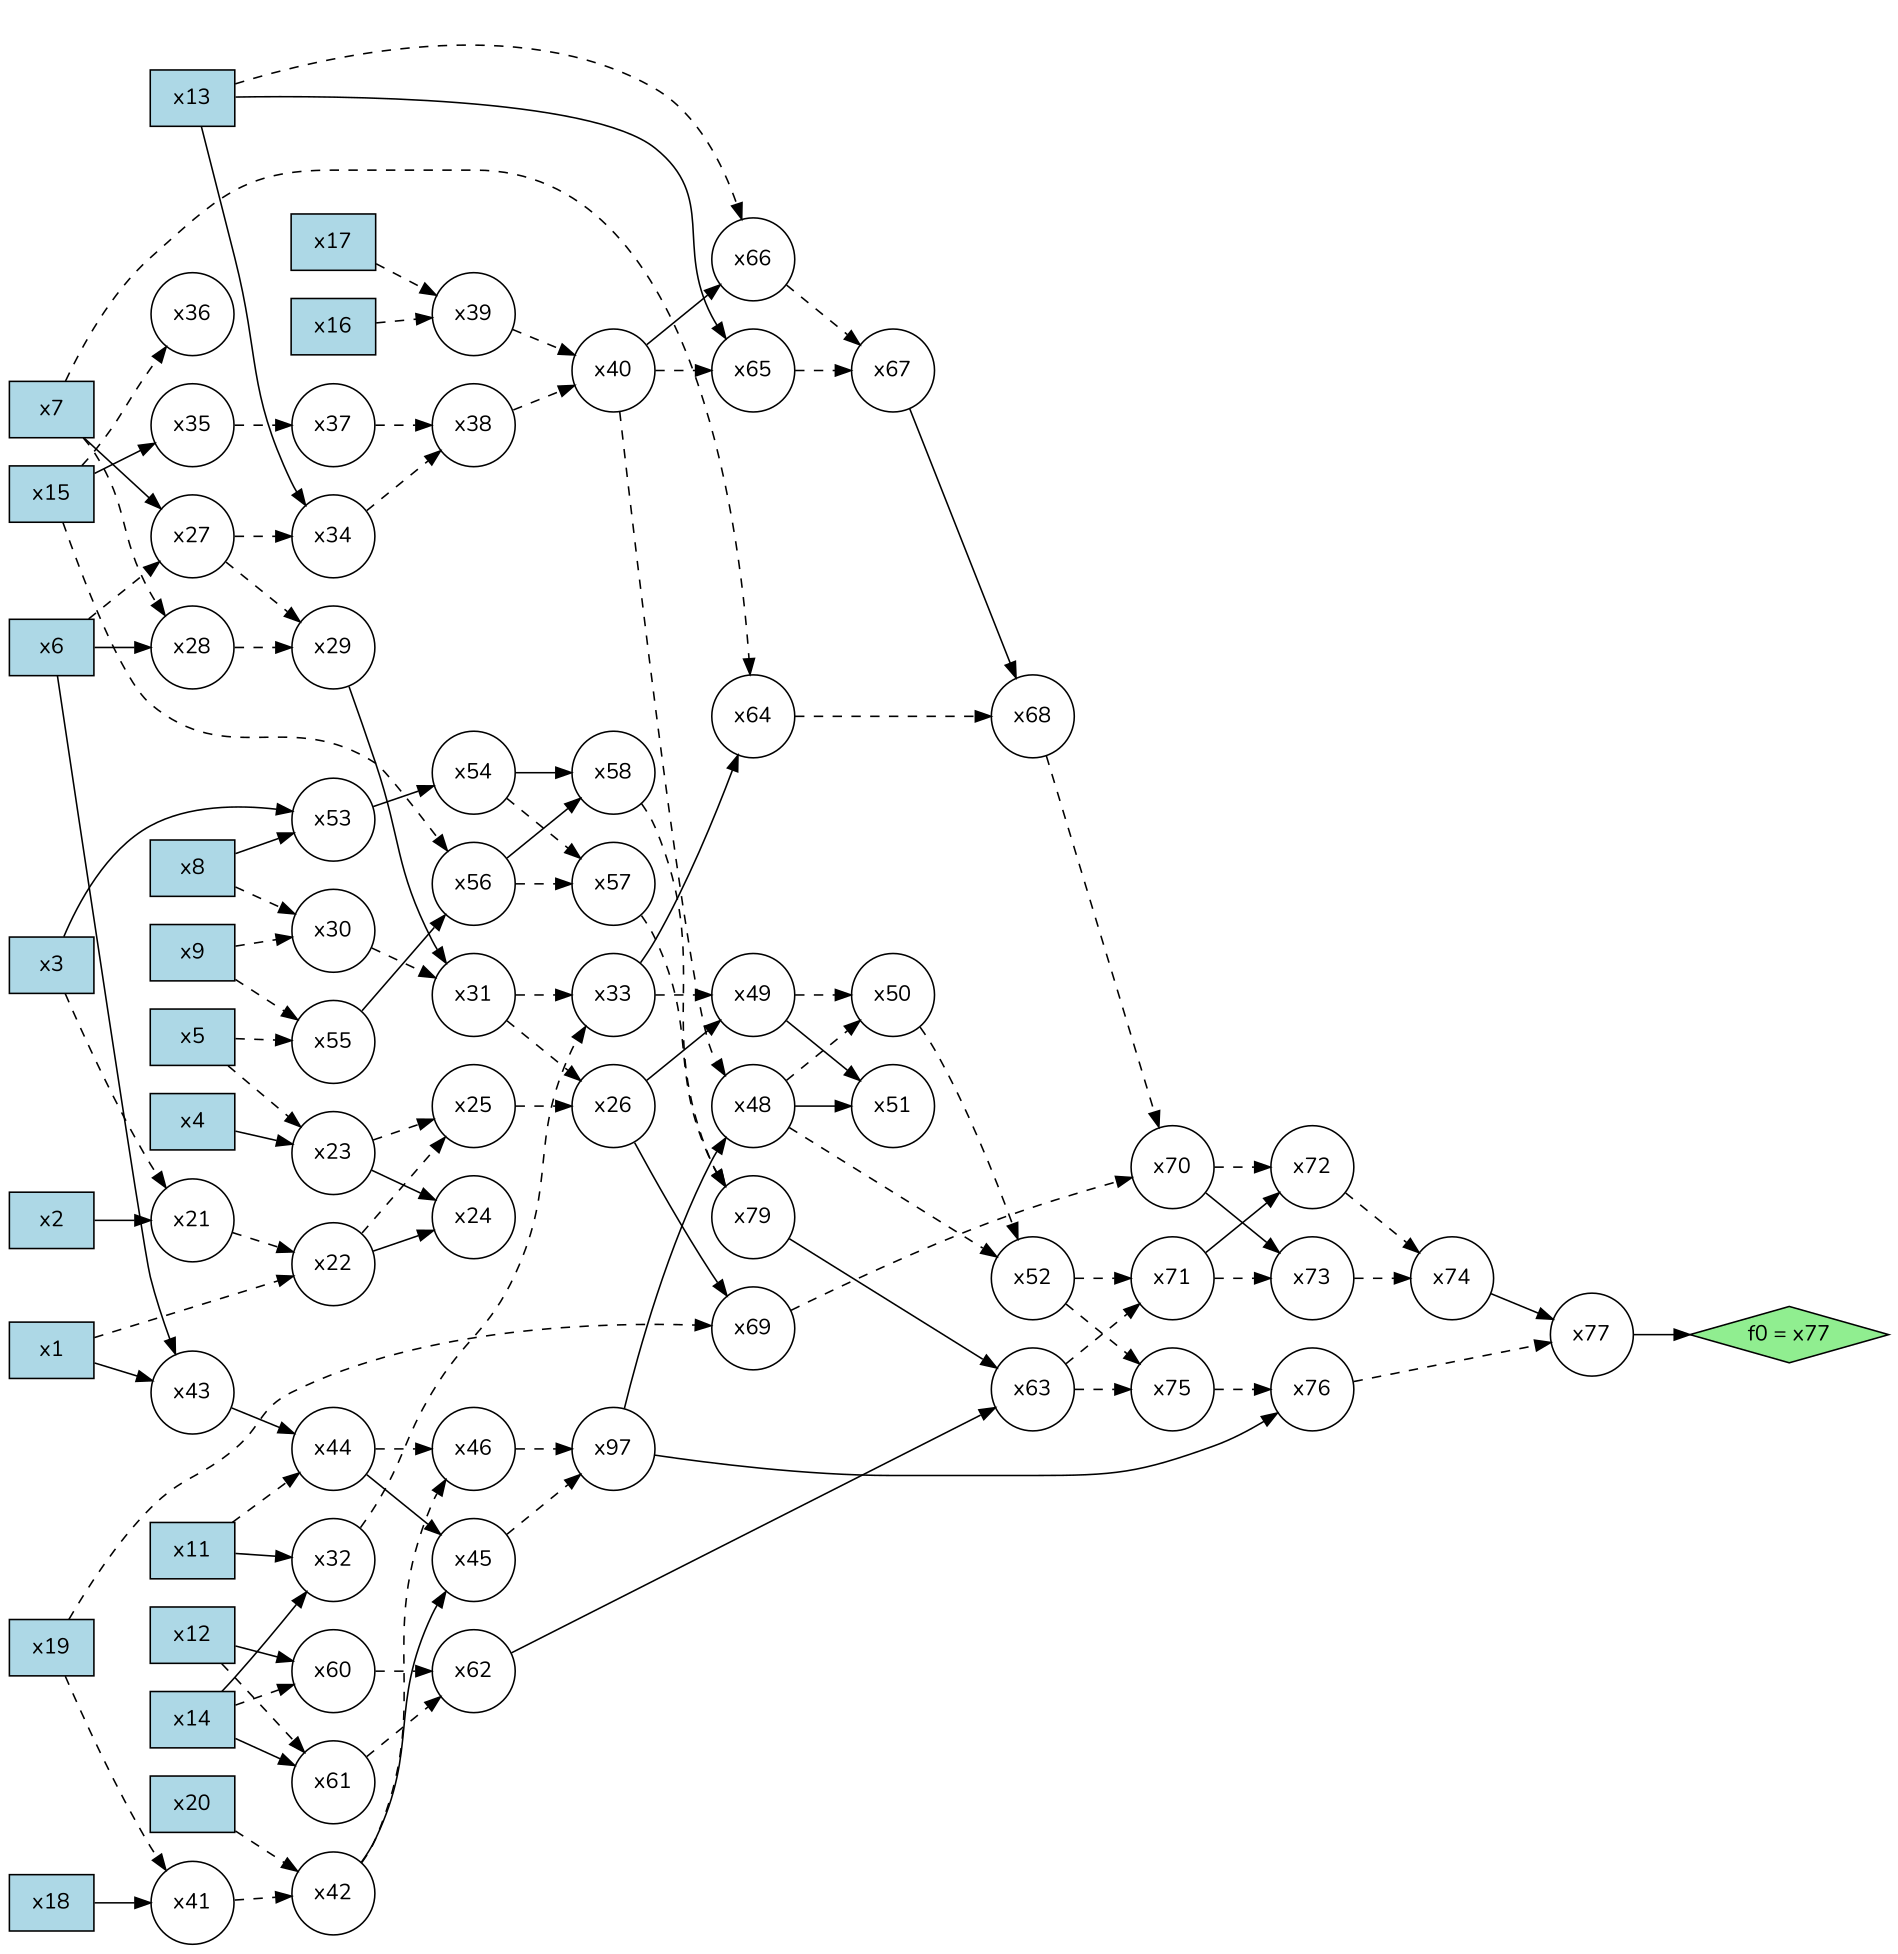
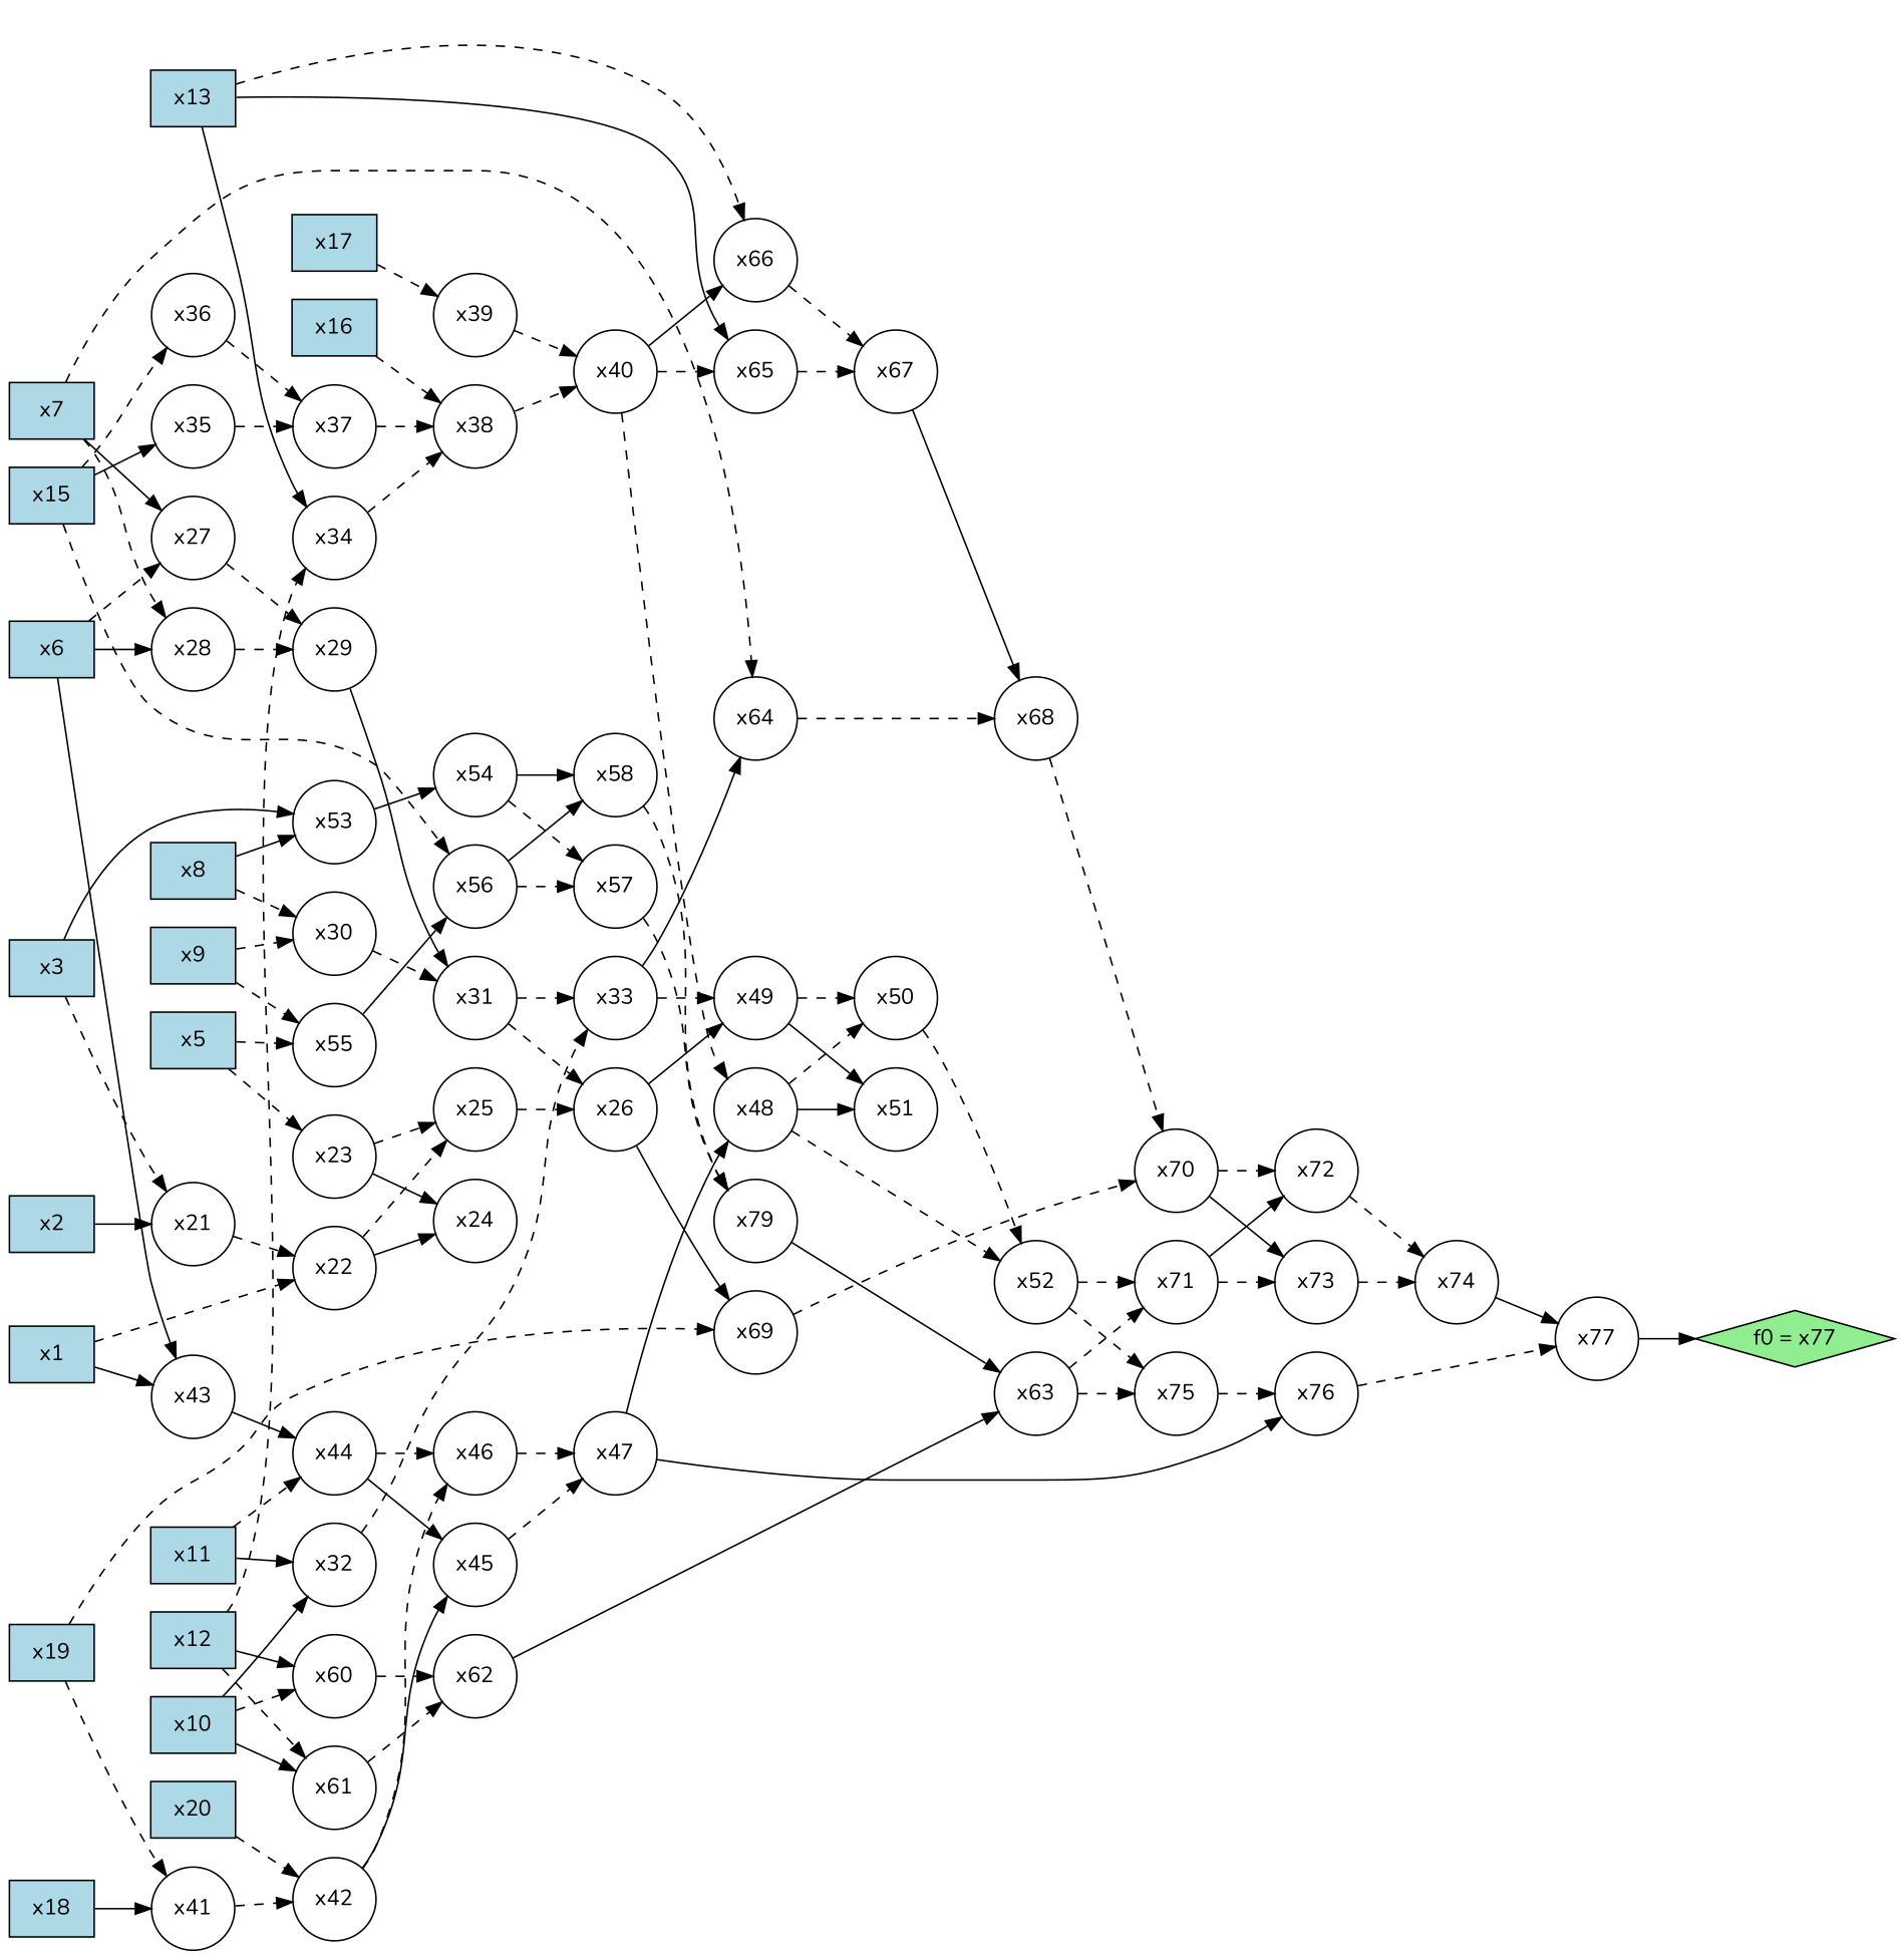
  digraph {
    fontname=Nunito
    rankdir=LR
    node [fontname=Nunito shape=circle]
    edge [fontname=Nunito style=dashed]
    n1 [fillcolor=lightblue label=x1 shape=box style=filled]
    n2 [label=x22]
    n3 [label=x43]
    n4 [label=x24]
    n5 [label=x25]
    n6 [label=x44]
    n7 [fillcolor=lightblue label=x2 shape=box style=filled]
    n8 [label=x21]
    n9 [fillcolor=lightblue label=x3 shape=box style=filled]
    n10 [label=x53]
    n11 [label=x54]
-   n12 [fillcolor=lightblue label=x4 shape=box style=filled]
    n13 [label=x23]
    n14 [fillcolor=lightblue label=x5 shape=box style=filled]
    n15 [label=x55]
    n16 [label=x56]
    n17 [fillcolor=lightblue label=x6 shape=box style=filled]
    n18 [label=x27]
    n19 [label=x28]
    n20 [label=x29]
    n21 [fillcolor=lightblue label=x7 shape=box style=filled]
    n22 [label=x64]
    n23 [label=x68]
    n24 [fillcolor=lightblue label=x8 shape=box style=filled]
    n25 [label=x30]
    n26 [label=x31]
    n27 [fillcolor=lightblue label=x9 shape=box style=filled]
-   n28 [fillcolor=lightblue label=x14 shape=box style=filled]
+   n28 [fillcolor=lightblue label=x10 shape=box style=filled]
    n29 [label=x32]
    n30 [label=x61]
    n31 [label=x60]
    n32 [label=x33]
    n33 [label=x62]
    n34 [fillcolor=lightblue label=x11 shape=box style=filled]
    n35 [label=x45]
    n36 [label=x46]
    n37 [fillcolor=lightblue label=x12 shape=box style=filled]
    n38 [label=x34]
    n39 [label=x38]
    n40 [fillcolor=lightblue label=x13 shape=box style=filled]
    n41 [label=x65]
    n42 [label=x66]
    n43 [label=x67]
    n44 [label=x57]
    n45 [label=x58]
    n46 [label=x35]
    n47 [label=x37]
    n48 [label=x36]
    n49 [fillcolor=lightblue label=x15 shape=box style=filled]
    n50 [fillcolor=lightblue label=x16 shape=box style=filled]
    n51 [label=x39]
    n52 [label=x40]
    n53 [fillcolor=lightblue label=x17 shape=box style=filled]
    n54 [fillcolor=lightblue label=x18 shape=box style=filled]
    n55 [label=x41]
    n56 [label=x42]
    n57 [fillcolor=lightblue label=x19 shape=box style=filled]
    n58 [label=x69]
    n59 [label=x70]
    n60 [fillcolor=lightblue label=x20 shape=box style=filled]
    n61 [label=x73]
    n62 [label=x72]
    n63 [label=x74]
    n64 [label=x77]
    n65 [label=x71]
    n66 [label=x49]
    n67 [label=x51]
    n68 [label=x50]
    n69 [label=x26]
    n70 [label=x48]
    n71 [label=x52]
-   n72 [label=x97]
+   n72 [label=x47]
    n73 [label=x76]
    n74 [label=x75]
    n75 [label=x79]
    n76 [fillcolor=lightgreen label="f0 = x77" shape=diamond style=filled]
    n77 [label=x63]
    n1 -> n2
    n1 -> n3 [style=solid]
    n2 -> n4 [style=solid]
    n2 -> n5
    n3 -> n6 [style=solid]
    n5 -> n69
    n6 -> n35 [style=solid]
    n6 -> n36
    n7 -> n8 [style=solid]
    n8 -> n2
    n9 -> n8
    n9 -> n10 [style=solid]
    n10 -> n11 [style=solid]
    n11 -> n44
    n11 -> n45 [style=solid]
-   n12 -> n13 [style=solid]
    n13 -> n4 [style=solid]
    n13 -> n5
    n14 -> n13
    n14 -> n15
    n15 -> n16 [style=solid]
    n16 -> n44
    n16 -> n45 [style=solid]
    n17 -> n3 [style=solid]
    n17 -> n18
    n17 -> n19 [style=solid]
    n18 -> n20
    n19 -> n20
    n20 -> n26 [style=solid]
    n21 -> n18 [style=solid]
    n21 -> n19
    n21 -> n22
    n22 -> n23
    n23 -> n59
    n24 -> n10 [style=solid]
    n24 -> n25
    n25 -> n26
    n26 -> n32
    n26 -> n69
    n27 -> n15
    n27 -> n25
    n28 -> n29 [style=solid]
    n28 -> n30 [style=solid]
    n28 -> n31
    n29 -> n32
    n30 -> n33
    n31 -> n33
    n32 -> n22 [style=solid]
    n32 -> n66
    n33 -> n77 [style=solid]
    n34 -> n6
    n34 -> n29 [style=solid]
    n35 -> n72
    n36 -> n72
    n37 -> n30
    n37 -> n31 [style=solid]
-   n18 -> n38
+   n37 -> n38
    n38 -> n39
    n39 -> n52
    n40 -> n38 [style=solid]
    n40 -> n41 [style=solid]
    n40 -> n42
    n41 -> n43
    n42 -> n43
    n43 -> n23 [style=solid]
    n44 -> n75
    n45 -> n75
    n46 -> n47
    n47 -> n39
+   n48 -> n47
    n49 -> n16
    n49 -> n46 [style=solid]
    n49 -> n48
-   n50 -> n51
+   n50 -> n39
    n51 -> n52
    n52 -> n41
    n52 -> n42 [style=solid]
    n52 -> n70
    n53 -> n51
    n54 -> n55 [style=solid]
    n55 -> n56
    n56 -> n35 [style=solid]
    n56 -> n36
    n57 -> n55
    n57 -> n58
    n58 -> n59
    n59 -> n61 [style=solid]
    n59 -> n62
    n60 -> n56
    n61 -> n63
    n62 -> n63
    n63 -> n64 [style=solid]
    n64 -> n76 [style=solid]
    n65 -> n61
    n65 -> n62 [style=solid]
    n66 -> n67 [style=solid]
    n66 -> n68
    n68 -> n71
    n69 -> n58 [style=solid]
    n69 -> n66 [style=solid]
    n70 -> n67 [style=solid]
    n70 -> n68
    n70 -> n71
    n71 -> n65
    n71 -> n74
    n72 -> n70 [style=solid]
    n72 -> n73 [style=solid]
    n73 -> n64
    n74 -> n73
    n75 -> n77 [style=solid]
    n77 -> n65
    n77 -> n74
  }
